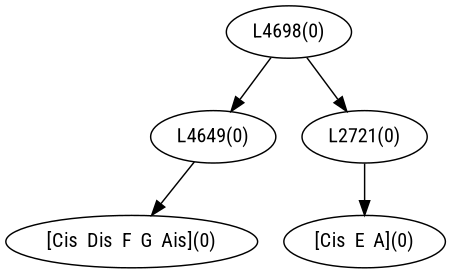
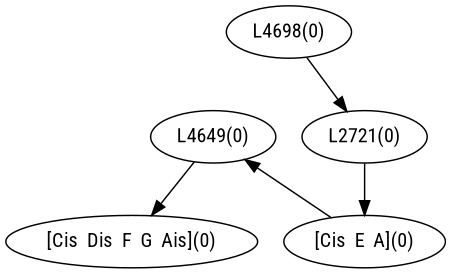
  digraph {
    fontname="Roboto Condensed"
    node [fontname="Roboto Condensed"]
    edge [fontname="Roboto Condensed"]
    n1 [label="L4649(0)"]
    n2 [label="L2721(0)"]
    "L4698(0)"
    "[Cis  Dis  F  G  Ais](0)"
    "[Cis  E  A](0)"
    subgraph sub_1 {
      rank=same
      n1
      n2
    }
    subgraph sub_2 {
      rank=min
      "L4698(0)"
    }
    subgraph sub_3 {
      rank=max
      "[Cis  Dis  F  G  Ais](0)"
      "[Cis  E  A](0)"
    }
    n1 -> "[Cis  Dis  F  G  Ais](0)"
    n2 -> "[Cis  E  A](0)"
-   "L4698(0)" -> n1
+   "[Cis  E  A](0)" -> n1
    "L4698(0)" -> n2
  }
